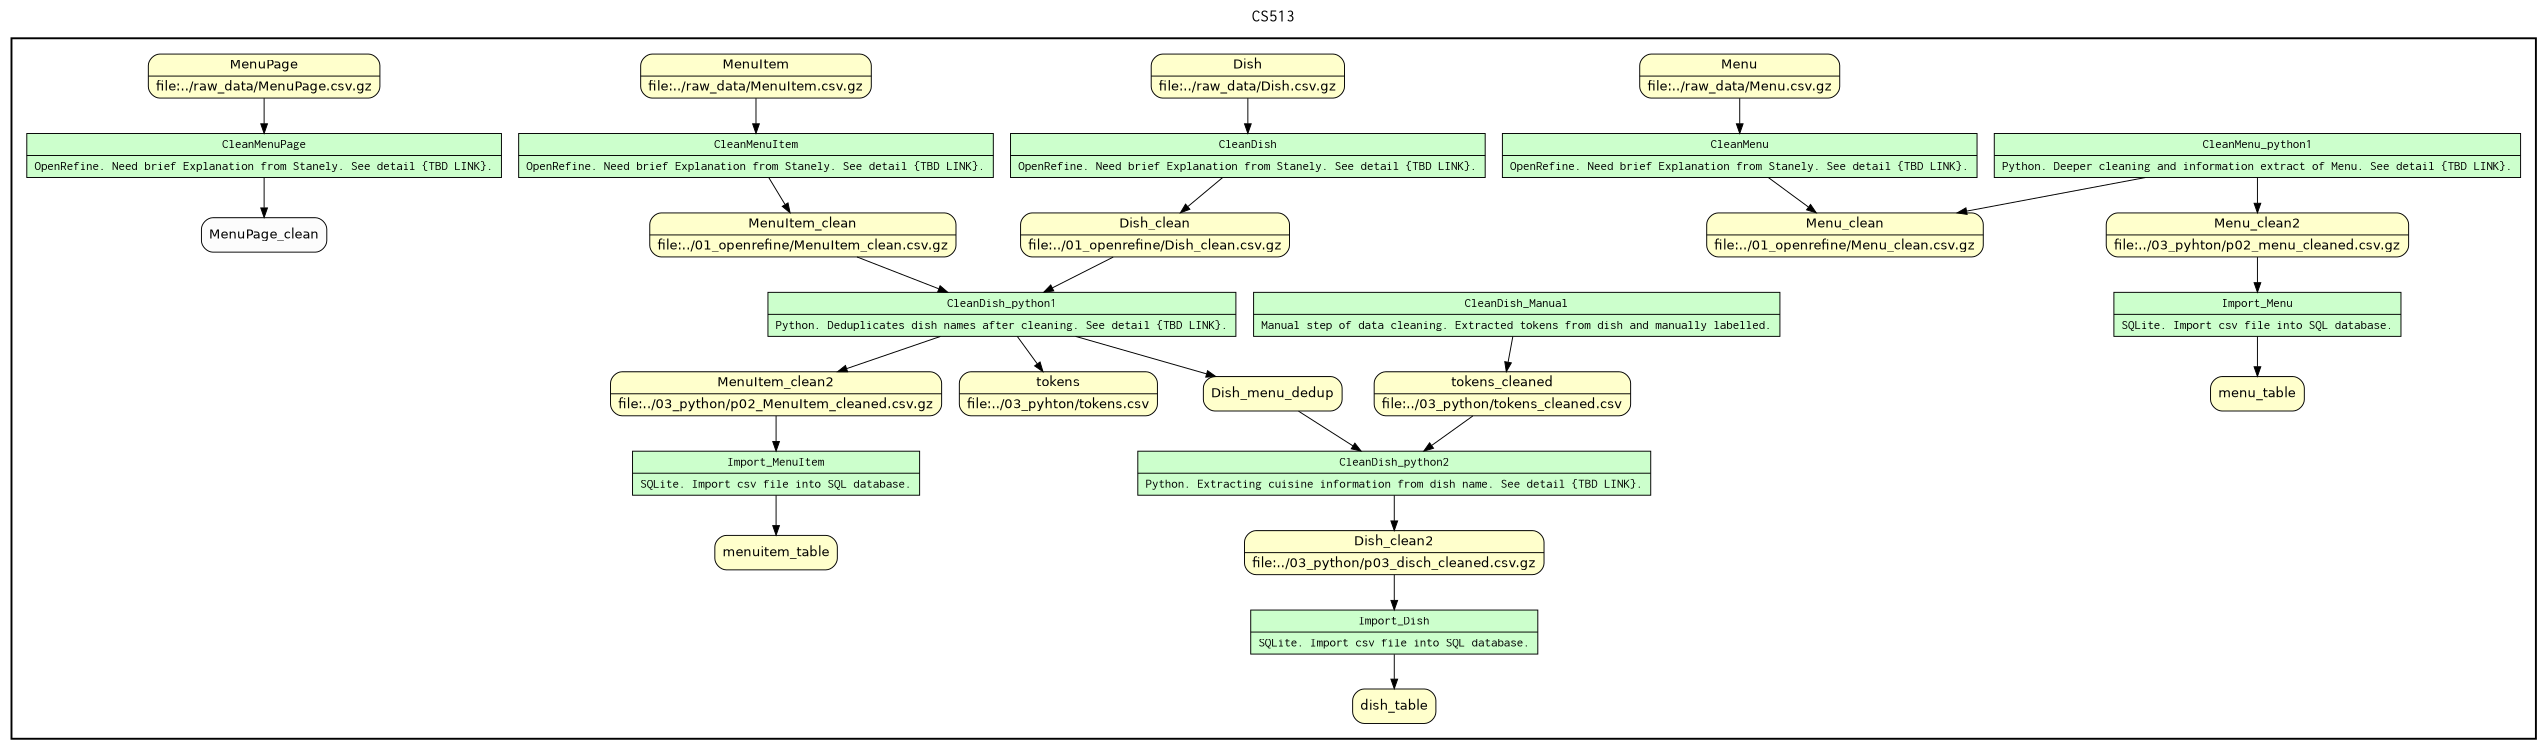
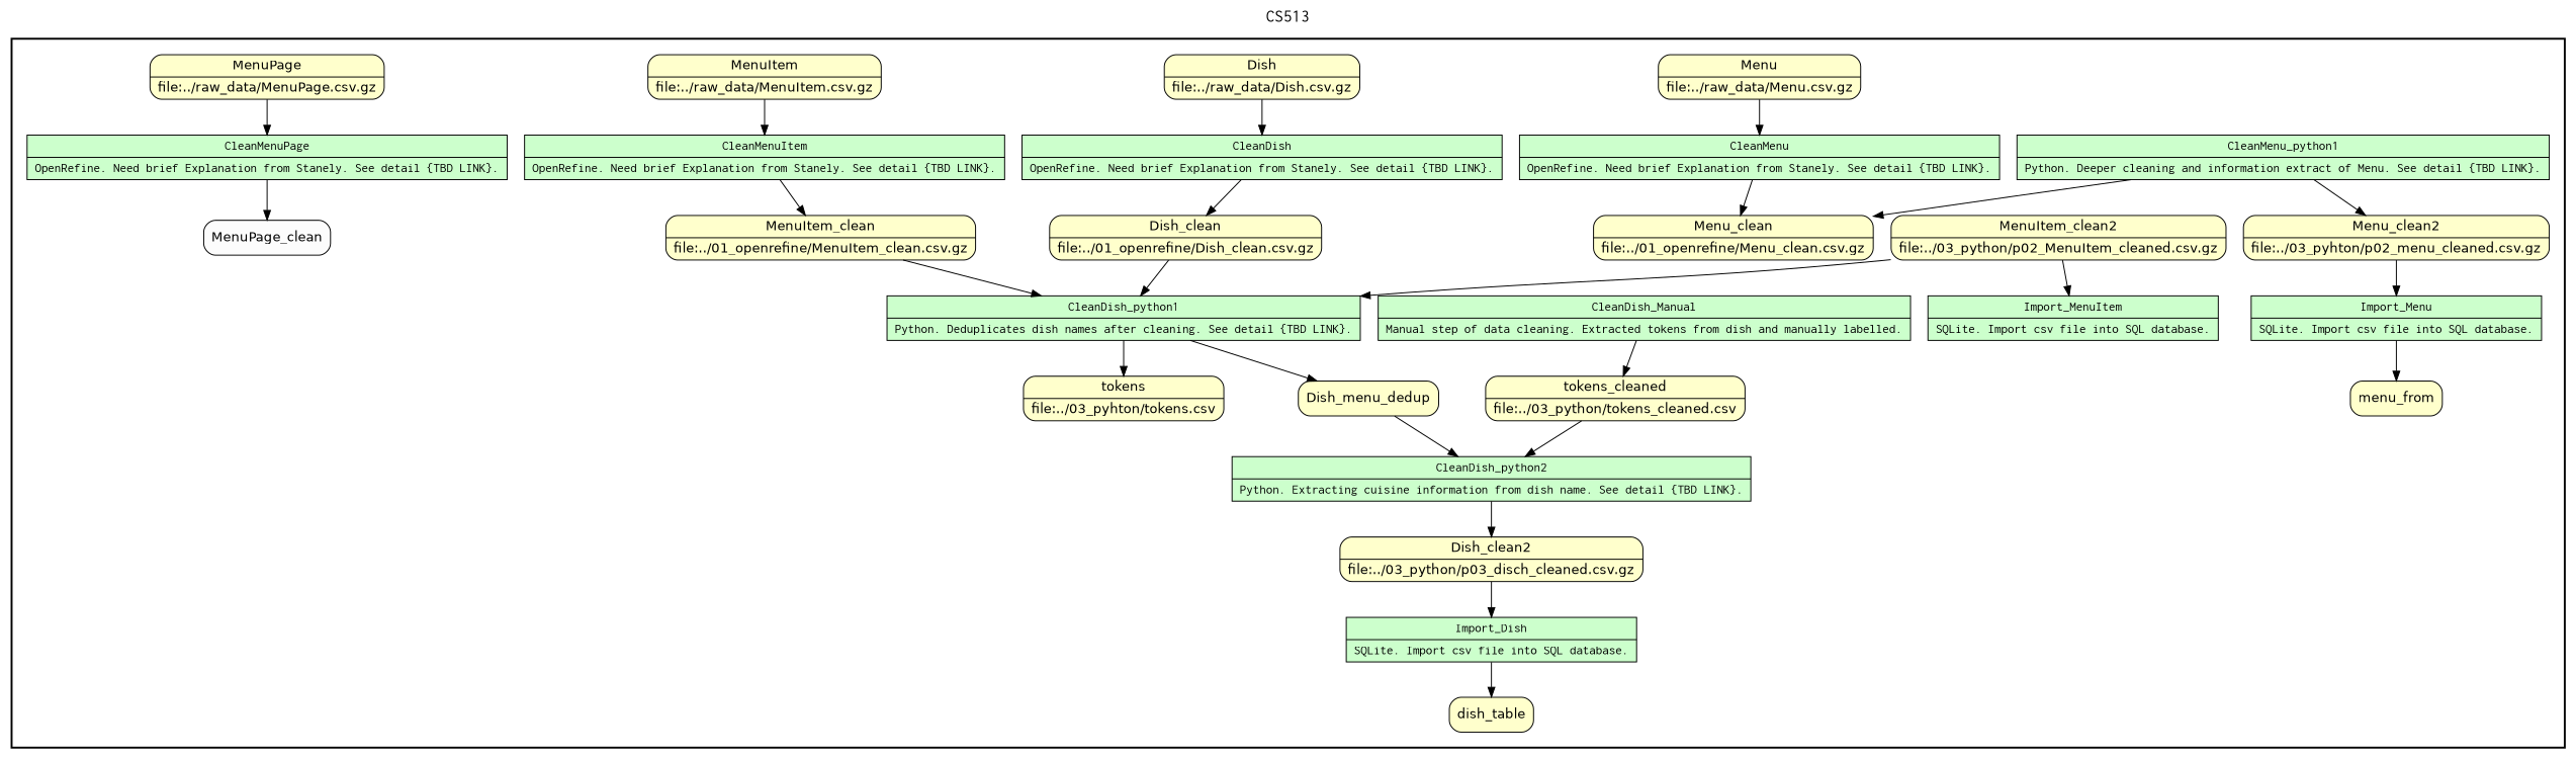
  digraph {
    fontname=Courier
    fontsize=18
    label=CS513
    labelloc=t
    rankdir=TB
    node [fillcolor="#FFFFCC" fontname=Helvetica peripheries=1 rankdir=LR shape=record style="rounded,filled"]
    n1 [fillcolor="#CCFFCC" fontname=Courier label="{<f0> CleanMenu |<f1> OpenRefine. Need brief Explanation from Stanely. See detail \{TBD LINK\}.}" style=filled]
    n2 [label="{<f0> Menu_clean |<f1> file\:../01_openrefine/Menu_clean.csv.gz}"]
    n3 [fillcolor="#CCFFCC" fontname=Courier label="{<f0> CleanDish |<f1> OpenRefine. Need brief Explanation from Stanely. See detail \{TBD LINK\}.}" style=filled]
    n4 [label="{<f0> Dish_clean |<f1> file\:../01_openrefine/Dish_clean.csv.gz}"]
    n5 [fillcolor="#CCFFCC" fontname=Courier label="{<f0> CleanMenuItem |<f1> OpenRefine. Need brief Explanation from Stanely. See detail \{TBD LINK\}.}" style=filled]
    n6 [label="{<f0> MenuItem_clean |<f1> file\:../01_openrefine/MenuItem_clean.csv.gz}"]
    n7 [fillcolor="#CCFFCC" fontname=Courier label="{<f0> CleanMenuPage |<f1> OpenRefine. Need brief Explanation from Stanely. See detail \{TBD LINK\}.}" style=filled]
    MenuPage_clean [fillcolor="#FCFCFC" shape=box rankdir=""]
    n9 [fillcolor="#CCFFCC" fontname=Courier label="{<f0> CleanDish_python1 |<f1> Python. Deduplicates dish names after cleaning. See detail \{TBD LINK\}.}" style=filled]
    n10 [label="{<f0> tokens |<f1> file\:../03_pyhton/tokens.csv}"]
    n11 [label=Dish_menu_dedup shape=box rankdir=""]
    n12 [label="{<f0> MenuItem_clean2 |<f1> file\:../03_python/p02_MenuItem_cleaned.csv.gz}"]
    n13 [fillcolor="#CCFFCC" fontname=Courier label="{<f0> CleanMenu_python1 |<f1> Python. Deeper cleaning and information extract of Menu. See detail \{TBD LINK\}.}" style=filled]
    n14 [label="{<f0> Menu_clean2 |<f1> file\:../03_pyhton/p02_menu_cleaned.csv.gz}"]
    n15 [fillcolor="#CCFFCC" fontname=Courier label="{<f0> CleanDish_Manual |<f1> Manual step of data cleaning. Extracted tokens from dish and manually labelled.}" style=filled]
    n16 [label="{<f0> tokens_cleaned |<f1> file\:../03_python/tokens_cleaned.csv}"]
    n17 [fillcolor="#CCFFCC" fontname=Courier label="{<f0> CleanDish_python2 |<f1> Python. Extracting cuisine information from dish name. See detail \{TBD LINK\}.}" style=filled]
    n18 [label="{<f0> Dish_clean2 |<f1> file\:../03_python/p03_disch_cleaned.csv.gz}"]
    n19 [fillcolor="#CCFFCC" fontname=Courier label="{<f0> Import_Dish |<f1> SQLite. Import csv file into SQL database.}" style=filled]
    dish_table [shape=box rankdir=""]
    n21 [fillcolor="#CCFFCC" fontname=Courier label="{<f0> Import_Menu |<f1> SQLite. Import csv file into SQL database.}" style=filled]
-   menu_table [shape=box rankdir=""]
+   menu_table [shape=box label=menu_from rankdir=""]
    n23 [fillcolor="#CCFFCC" fontname=Courier label="{<f0> Import_MenuItem |<f1> SQLite. Import csv file into SQL database.}" style=filled]
-   menuitem_table [shape=box rankdir=""]
    n25 [label="{<f0> Menu |<f1> file\:../raw_data/Menu.csv.gz}"]
    n26 [label="{<f0> Dish |<f1> file\:../raw_data/Dish.csv.gz}"]
    n27 [label="{<f0> MenuItem |<f1> file\:../raw_data/MenuItem.csv.gz}"]
    n28 [label="{<f0> MenuPage |<f1> file\:../raw_data/MenuPage.csv.gz}"]
    subgraph cluster_1 {
      color=black
      label=""
      penwidth=2
      subgraph cluster_2 {
        color=white
        label=""
        penwidth=2
        n1
        n2
        n3
        n4
        n5
        n6
        n7
        MenuPage_clean
        n9
        n10
        n11
        n12
        n13
        n14
        n15
        n16
        n17
        n18
        n19
        dish_table
        n21
        menu_table
        n23
-       menuitem_table
        n25
        n26
        n27
        n28
      }
    }
    n1 -> n2
    n3 -> n4
    n4 -> n9
    n5 -> n6
    n6 -> n9
    n7 -> MenuPage_clean
    n9 -> n10
    n9 -> n11
-   n9 -> n12
+   n12 -> n9
    n11 -> n17
    n12 -> n23
    n13 -> n2
    n13 -> n14
    n14 -> n21
    n15 -> n16
    n16 -> n17
    n17 -> n18
    n18 -> n19
    n19 -> dish_table
    n21 -> menu_table
-   n23 -> menuitem_table
    n25 -> n1
    n26 -> n3
    n27 -> n5
    n28 -> n7
  }
